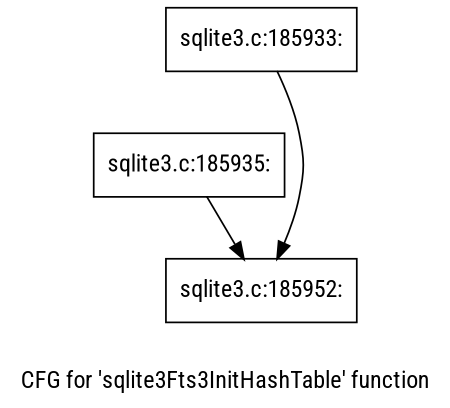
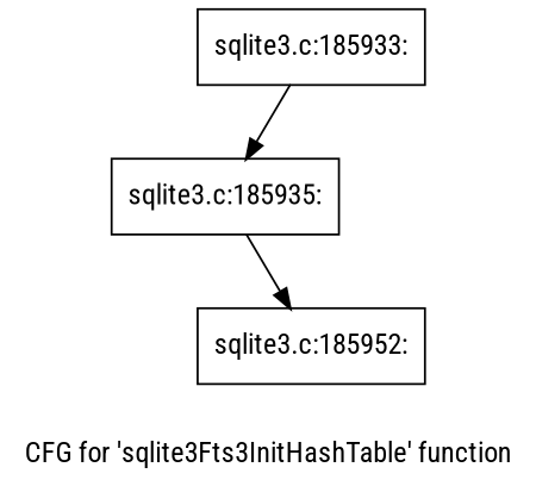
  digraph {
    fontname="Roboto Condensed"
    label="CFG for 'sqlite3Fts3InitHashTable' function"
    node [fontname="Roboto Condensed" shape=record]
    edge [fontname="Roboto Condensed"]
    n1 [label="{sqlite3.c:185933:}"]
    n2 [label="{sqlite3.c:185935:}"]
    n3 [label="{sqlite3.c:185952:}"]
-   n1 -> n3
+   n1 -> n2
    n2 -> n3
  }
